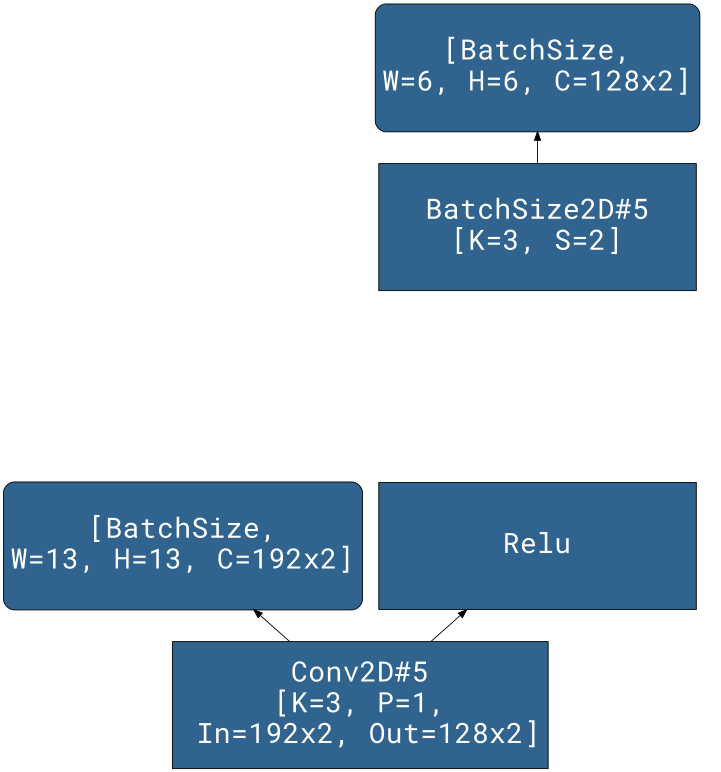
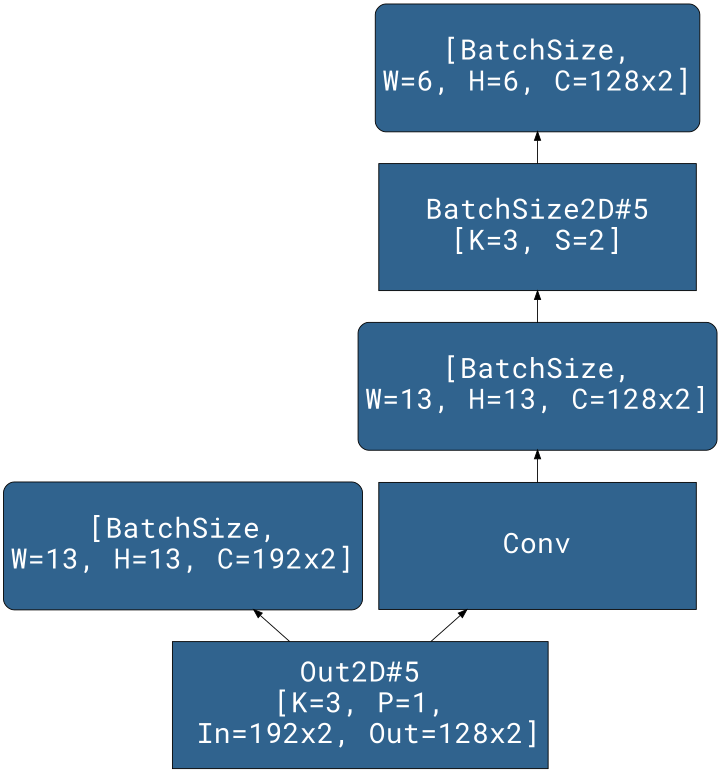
  digraph {
    fontname="Roboto Mono"
    rankdir=BT
    node [color=Black fillcolor="#30638e" fontcolor=White fontname="Roboto Mono" fontsize=32 shape=Mrecord style=filled]
    edge [fontname="Roboto Mono"]
    n1 [height=2 label="[BatchSize,\nW=13, H=13, C=192x2]" width=5]
-   n2 [height=2 label="Conv2D#5\n[K=3, P=1,\n In=192x2, Out=128x2]" shape=box width=5]
-   n3 [height=2 label=Relu shape=box width=5]
+   n2 [height=2 label="Out2D#5\n[K=3, P=1,\n In=192x2, Out=128x2]" shape=box width=5]
+   n3 [height=2 label=Conv shape=box width=5]
+   n4 [height=2 label="[BatchSize,\nW=13, H=13, C=128x2]" width=5]
    n5 [height=2 label="BatchSize2D#5\n[K=3, S=2]" shape=box width=5]
    n6 [height=2 label="[BatchSize,\nW=6, H=6, C=128x2]" width=5]
    n2 -> n1
    n2 -> n3
+   n3 -> n4
+   n4 -> n5
    n5 -> n6
  }
